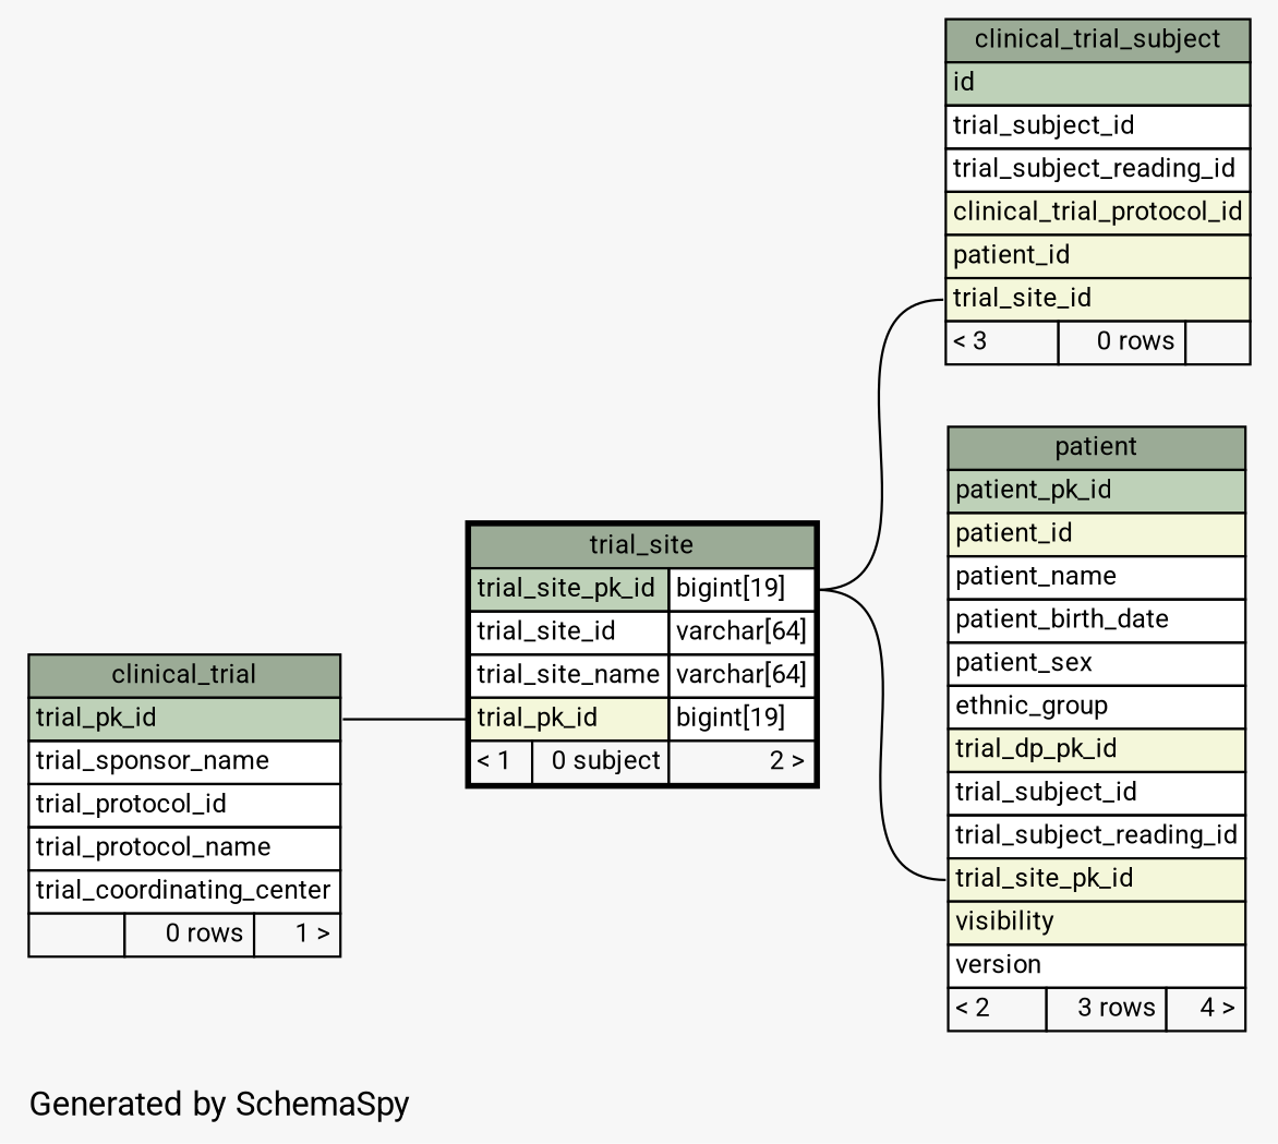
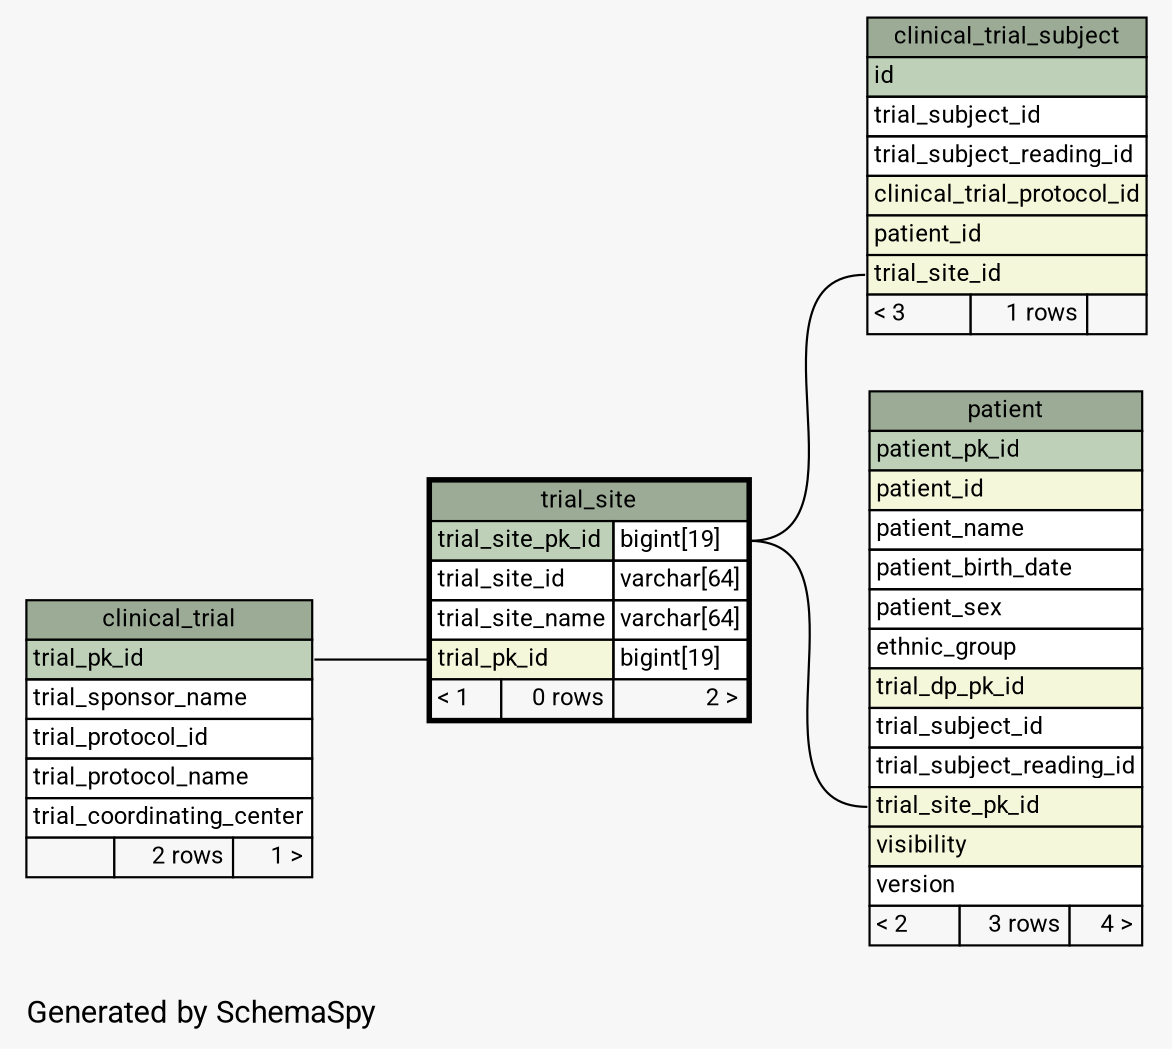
  digraph {
    bgcolor="#f7f7f7"
    fontname=Roboto
    label="\nGenerated by SchemaSpy"
    labeljust=l
    rankdir=RL
    node [fontname=Roboto fontsize=11 shape=plaintext]
    edge [arrowhead=none arrowsize=0.8 arrowtail=crowodot fontname=Roboto headport="trial_site_pk_id.type:e"]
-   n1 [label=<     <TABLE BORDER="0" CELLBORDER="1" CELLSPACING="0" BGCOLOR="#ffffff">       <TR><TD PORT="clinical_trial_subject.heading" COLSPAN="3" BGCOLOR="#9bab96" ALIGN="CENTER">clinical_trial_subject</TD></TR>       <TR><TD PORT="id" COLSPAN="3" BGCOLOR="#bed1b8" ALIGN="LEFT">id</TD></TR>       <TR><TD PORT="trial_subject_id" COLSPAN="3" ALIGN="LEFT">trial_subject_id</TD></TR>       <TR><TD PORT="trial_subject_reading_id" COLSPAN="3" ALIGN="LEFT">trial_subject_reading_id</TD></TR>       <TR><TD PORT="clinical_trial_protocol_id" COLSPAN="3" BGCOLOR="#f4f7da" ALIGN="LEFT">clinical_trial_protocol_id</TD></TR>       <TR><TD PORT="patient_id" COLSPAN="3" BGCOLOR="#f4f7da" ALIGN="LEFT">patient_id</TD></TR>       <TR><TD PORT="trial_site_id" COLSPAN="3" BGCOLOR="#f4f7da" ALIGN="LEFT">trial_site_id</TD></TR>       <TR><TD ALIGN="LEFT" BGCOLOR="#f7f7f7">&lt; 3</TD><TD ALIGN="RIGHT" BGCOLOR="#f7f7f7">0 rows</TD><TD ALIGN="RIGHT" BGCOLOR="#f7f7f7">  </TD></TR>     </TABLE>>]
-   n2 [label=<     <TABLE BORDER="2" CELLBORDER="1" CELLSPACING="0" BGCOLOR="#ffffff">       <TR><TD PORT="trial_site.heading" COLSPAN="3" BGCOLOR="#9bab96" ALIGN="CENTER">trial_site</TD></TR>       <TR><TD PORT="trial_site_pk_id" COLSPAN="2" BGCOLOR="#bed1b8" ALIGN="LEFT">trial_site_pk_id</TD><TD PORT="trial_site_pk_id.type" ALIGN="LEFT">bigint[19]</TD></TR>       <TR><TD PORT="trial_site_id" COLSPAN="2" ALIGN="LEFT">trial_site_id</TD><TD PORT="trial_site_id.type" ALIGN="LEFT">varchar[64]</TD></TR>       <TR><TD PORT="trial_site_name" COLSPAN="2" ALIGN="LEFT">trial_site_name</TD><TD PORT="trial_site_name.type" ALIGN="LEFT">varchar[64]</TD></TR>       <TR><TD PORT="trial_pk_id" COLSPAN="2" BGCOLOR="#f4f7da" ALIGN="LEFT">trial_pk_id</TD><TD PORT="trial_pk_id.type" ALIGN="LEFT">bigint[19]</TD></TR>       <TR><TD ALIGN="LEFT" BGCOLOR="#f7f7f7">&lt; 1</TD><TD ALIGN="RIGHT" BGCOLOR="#f7f7f7">0 subject</TD><TD ALIGN="RIGHT" BGCOLOR="#f7f7f7">2 &gt;</TD></TR>     </TABLE>>]
-   n3 [label=<     <TABLE BORDER="0" CELLBORDER="1" CELLSPACING="0" BGCOLOR="#ffffff">       <TR><TD PORT="clinical_trial.heading" COLSPAN="3" BGCOLOR="#9bab96" ALIGN="CENTER">clinical_trial</TD></TR>       <TR><TD PORT="trial_pk_id" COLSPAN="3" BGCOLOR="#bed1b8" ALIGN="LEFT">trial_pk_id</TD></TR>       <TR><TD PORT="trial_sponsor_name" COLSPAN="3" ALIGN="LEFT">trial_sponsor_name</TD></TR>       <TR><TD PORT="trial_protocol_id" COLSPAN="3" ALIGN="LEFT">trial_protocol_id</TD></TR>       <TR><TD PORT="trial_protocol_name" COLSPAN="3" ALIGN="LEFT">trial_protocol_name</TD></TR>       <TR><TD PORT="trial_coordinating_center" COLSPAN="3" ALIGN="LEFT">trial_coordinating_center</TD></TR>       <TR><TD ALIGN="LEFT" BGCOLOR="#f7f7f7">  </TD><TD ALIGN="RIGHT" BGCOLOR="#f7f7f7">0 rows</TD><TD ALIGN="RIGHT" BGCOLOR="#f7f7f7">1 &gt;</TD></TR>     </TABLE>>]
+   n1 [label=<     <TABLE BORDER="0" CELLBORDER="1" CELLSPACING="0" BGCOLOR="#ffffff">       <TR><TD PORT="clinical_trial_subject.heading" COLSPAN="3" BGCOLOR="#9bab96" ALIGN="CENTER">clinical_trial_subject</TD></TR>       <TR><TD PORT="id" COLSPAN="3" BGCOLOR="#bed1b8" ALIGN="LEFT">id</TD></TR>       <TR><TD PORT="trial_subject_id" COLSPAN="3" ALIGN="LEFT">trial_subject_id</TD></TR>       <TR><TD PORT="trial_subject_reading_id" COLSPAN="3" ALIGN="LEFT">trial_subject_reading_id</TD></TR>       <TR><TD PORT="clinical_trial_protocol_id" COLSPAN="3" BGCOLOR="#f4f7da" ALIGN="LEFT">clinical_trial_protocol_id</TD></TR>       <TR><TD PORT="patient_id" COLSPAN="3" BGCOLOR="#f4f7da" ALIGN="LEFT">patient_id</TD></TR>       <TR><TD PORT="trial_site_id" COLSPAN="3" BGCOLOR="#f4f7da" ALIGN="LEFT">trial_site_id</TD></TR>       <TR><TD ALIGN="LEFT" BGCOLOR="#f7f7f7">&lt; 3</TD><TD ALIGN="RIGHT" BGCOLOR="#f7f7f7">1 rows</TD><TD ALIGN="RIGHT" BGCOLOR="#f7f7f7">  </TD></TR>     </TABLE>>]
+   n2 [label=<     <TABLE BORDER="2" CELLBORDER="1" CELLSPACING="0" BGCOLOR="#ffffff">       <TR><TD PORT="trial_site.heading" COLSPAN="3" BGCOLOR="#9bab96" ALIGN="CENTER">trial_site</TD></TR>       <TR><TD PORT="trial_site_pk_id" COLSPAN="2" BGCOLOR="#bed1b8" ALIGN="LEFT">trial_site_pk_id</TD><TD PORT="trial_site_pk_id.type" ALIGN="LEFT">bigint[19]</TD></TR>       <TR><TD PORT="trial_site_id" COLSPAN="2" ALIGN="LEFT">trial_site_id</TD><TD PORT="trial_site_id.type" ALIGN="LEFT">varchar[64]</TD></TR>       <TR><TD PORT="trial_site_name" COLSPAN="2" ALIGN="LEFT">trial_site_name</TD><TD PORT="trial_site_name.type" ALIGN="LEFT">varchar[64]</TD></TR>       <TR><TD PORT="trial_pk_id" COLSPAN="2" BGCOLOR="#f4f7da" ALIGN="LEFT">trial_pk_id</TD><TD PORT="trial_pk_id.type" ALIGN="LEFT">bigint[19]</TD></TR>       <TR><TD ALIGN="LEFT" BGCOLOR="#f7f7f7">&lt; 1</TD><TD ALIGN="RIGHT" BGCOLOR="#f7f7f7">0 rows</TD><TD ALIGN="RIGHT" BGCOLOR="#f7f7f7">2 &gt;</TD></TR>     </TABLE>>]
+   n3 [label=<     <TABLE BORDER="0" CELLBORDER="1" CELLSPACING="0" BGCOLOR="#ffffff">       <TR><TD PORT="clinical_trial.heading" COLSPAN="3" BGCOLOR="#9bab96" ALIGN="CENTER">clinical_trial</TD></TR>       <TR><TD PORT="trial_pk_id" COLSPAN="3" BGCOLOR="#bed1b8" ALIGN="LEFT">trial_pk_id</TD></TR>       <TR><TD PORT="trial_sponsor_name" COLSPAN="3" ALIGN="LEFT">trial_sponsor_name</TD></TR>       <TR><TD PORT="trial_protocol_id" COLSPAN="3" ALIGN="LEFT">trial_protocol_id</TD></TR>       <TR><TD PORT="trial_protocol_name" COLSPAN="3" ALIGN="LEFT">trial_protocol_name</TD></TR>       <TR><TD PORT="trial_coordinating_center" COLSPAN="3" ALIGN="LEFT">trial_coordinating_center</TD></TR>       <TR><TD ALIGN="LEFT" BGCOLOR="#f7f7f7">  </TD><TD ALIGN="RIGHT" BGCOLOR="#f7f7f7">2 rows</TD><TD ALIGN="RIGHT" BGCOLOR="#f7f7f7">1 &gt;</TD></TR>     </TABLE>>]
    n4 [label=<     <TABLE BORDER="0" CELLBORDER="1" CELLSPACING="0" BGCOLOR="#ffffff">       <TR><TD PORT="patient.heading" COLSPAN="3" BGCOLOR="#9bab96" ALIGN="CENTER">patient</TD></TR>       <TR><TD PORT="patient_pk_id" COLSPAN="3" BGCOLOR="#bed1b8" ALIGN="LEFT">patient_pk_id</TD></TR>       <TR><TD PORT="patient_id" COLSPAN="3" BGCOLOR="#f4f7da" ALIGN="LEFT">patient_id</TD></TR>       <TR><TD PORT="patient_name" COLSPAN="3" ALIGN="LEFT">patient_name</TD></TR>       <TR><TD PORT="patient_birth_date" COLSPAN="3" ALIGN="LEFT">patient_birth_date</TD></TR>       <TR><TD PORT="patient_sex" COLSPAN="3" ALIGN="LEFT">patient_sex</TD></TR>       <TR><TD PORT="ethnic_group" COLSPAN="3" ALIGN="LEFT">ethnic_group</TD></TR>       <TR><TD PORT="trial_dp_pk_id" COLSPAN="3" BGCOLOR="#f4f7da" ALIGN="LEFT">trial_dp_pk_id</TD></TR>       <TR><TD PORT="trial_subject_id" COLSPAN="3" ALIGN="LEFT">trial_subject_id</TD></TR>       <TR><TD PORT="trial_subject_reading_id" COLSPAN="3" ALIGN="LEFT">trial_subject_reading_id</TD></TR>       <TR><TD PORT="trial_site_pk_id" COLSPAN="3" BGCOLOR="#f4f7da" ALIGN="LEFT">trial_site_pk_id</TD></TR>       <TR><TD PORT="visibility" COLSPAN="3" BGCOLOR="#f4f7da" ALIGN="LEFT">visibility</TD></TR>       <TR><TD PORT="version" COLSPAN="3" ALIGN="LEFT">version</TD></TR>       <TR><TD ALIGN="LEFT" BGCOLOR="#f7f7f7">&lt; 2</TD><TD ALIGN="RIGHT" BGCOLOR="#f7f7f7">3 rows</TD><TD ALIGN="RIGHT" BGCOLOR="#f7f7f7">4 &gt;</TD></TR>     </TABLE>>]
    n1 -> n2 [arrowtail=crowtee tailport="trial_site_id:w"]
    n2 -> n3 [headport="trial_pk_id:e" tailport="trial_pk_id:w"]
    n4 -> n2 [tailport="trial_site_pk_id:w"]
  }
